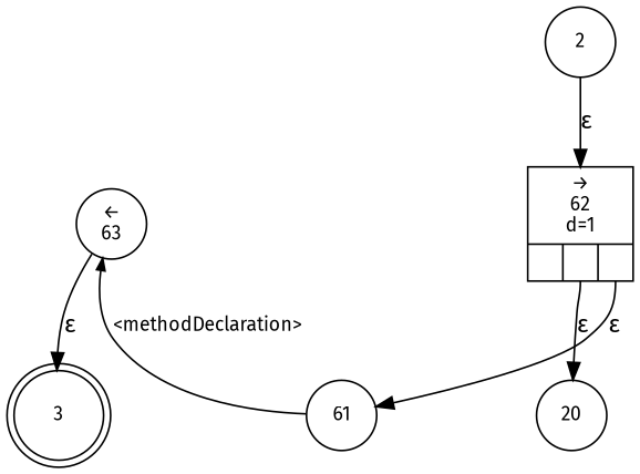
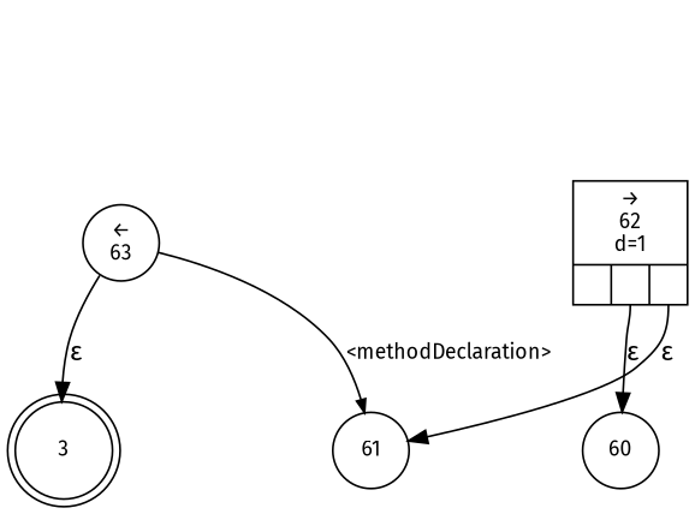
  digraph {
    fontname="Fira Sans"
    rankdir=TB
    node [fixedsize=true fontname="Fira Sans" fontsize=11 shape=circle peripheries=1]
    edge [fontname="Fira Sans"]
    n1 [label=3 shape=doublecircle width=.6 peripheries=""]
-   n2 [label=2 width=.55]
    n3 [fixedsize=false label="{&rarr;\n62\nd=1|{<p0>|<p1>|<p2>}}" shape=record]
-   n4 [label=20 width=.55]
+   n4 [label=60 width=.55]
    n5 [label=61 width=.55]
    n6 [label="&larr;\n63" width=.55]
-   n2 -> n3 [label="&epsilon;"]
    n3 -> n4 [label="&epsilon;" tailport=p1]
    n3 -> n5 [label="&epsilon;" tailport=p2]
-   n5 -> n6 [arrowhead=normal arrowsize=.7 fontsize=11 label="<methodDeclaration>"]
+   n6 -> n5 [arrowhead=normal arrowsize=.7 fontsize=11 label="<methodDeclaration>"]
    n6 -> n1 [label="&epsilon;"]
  }
